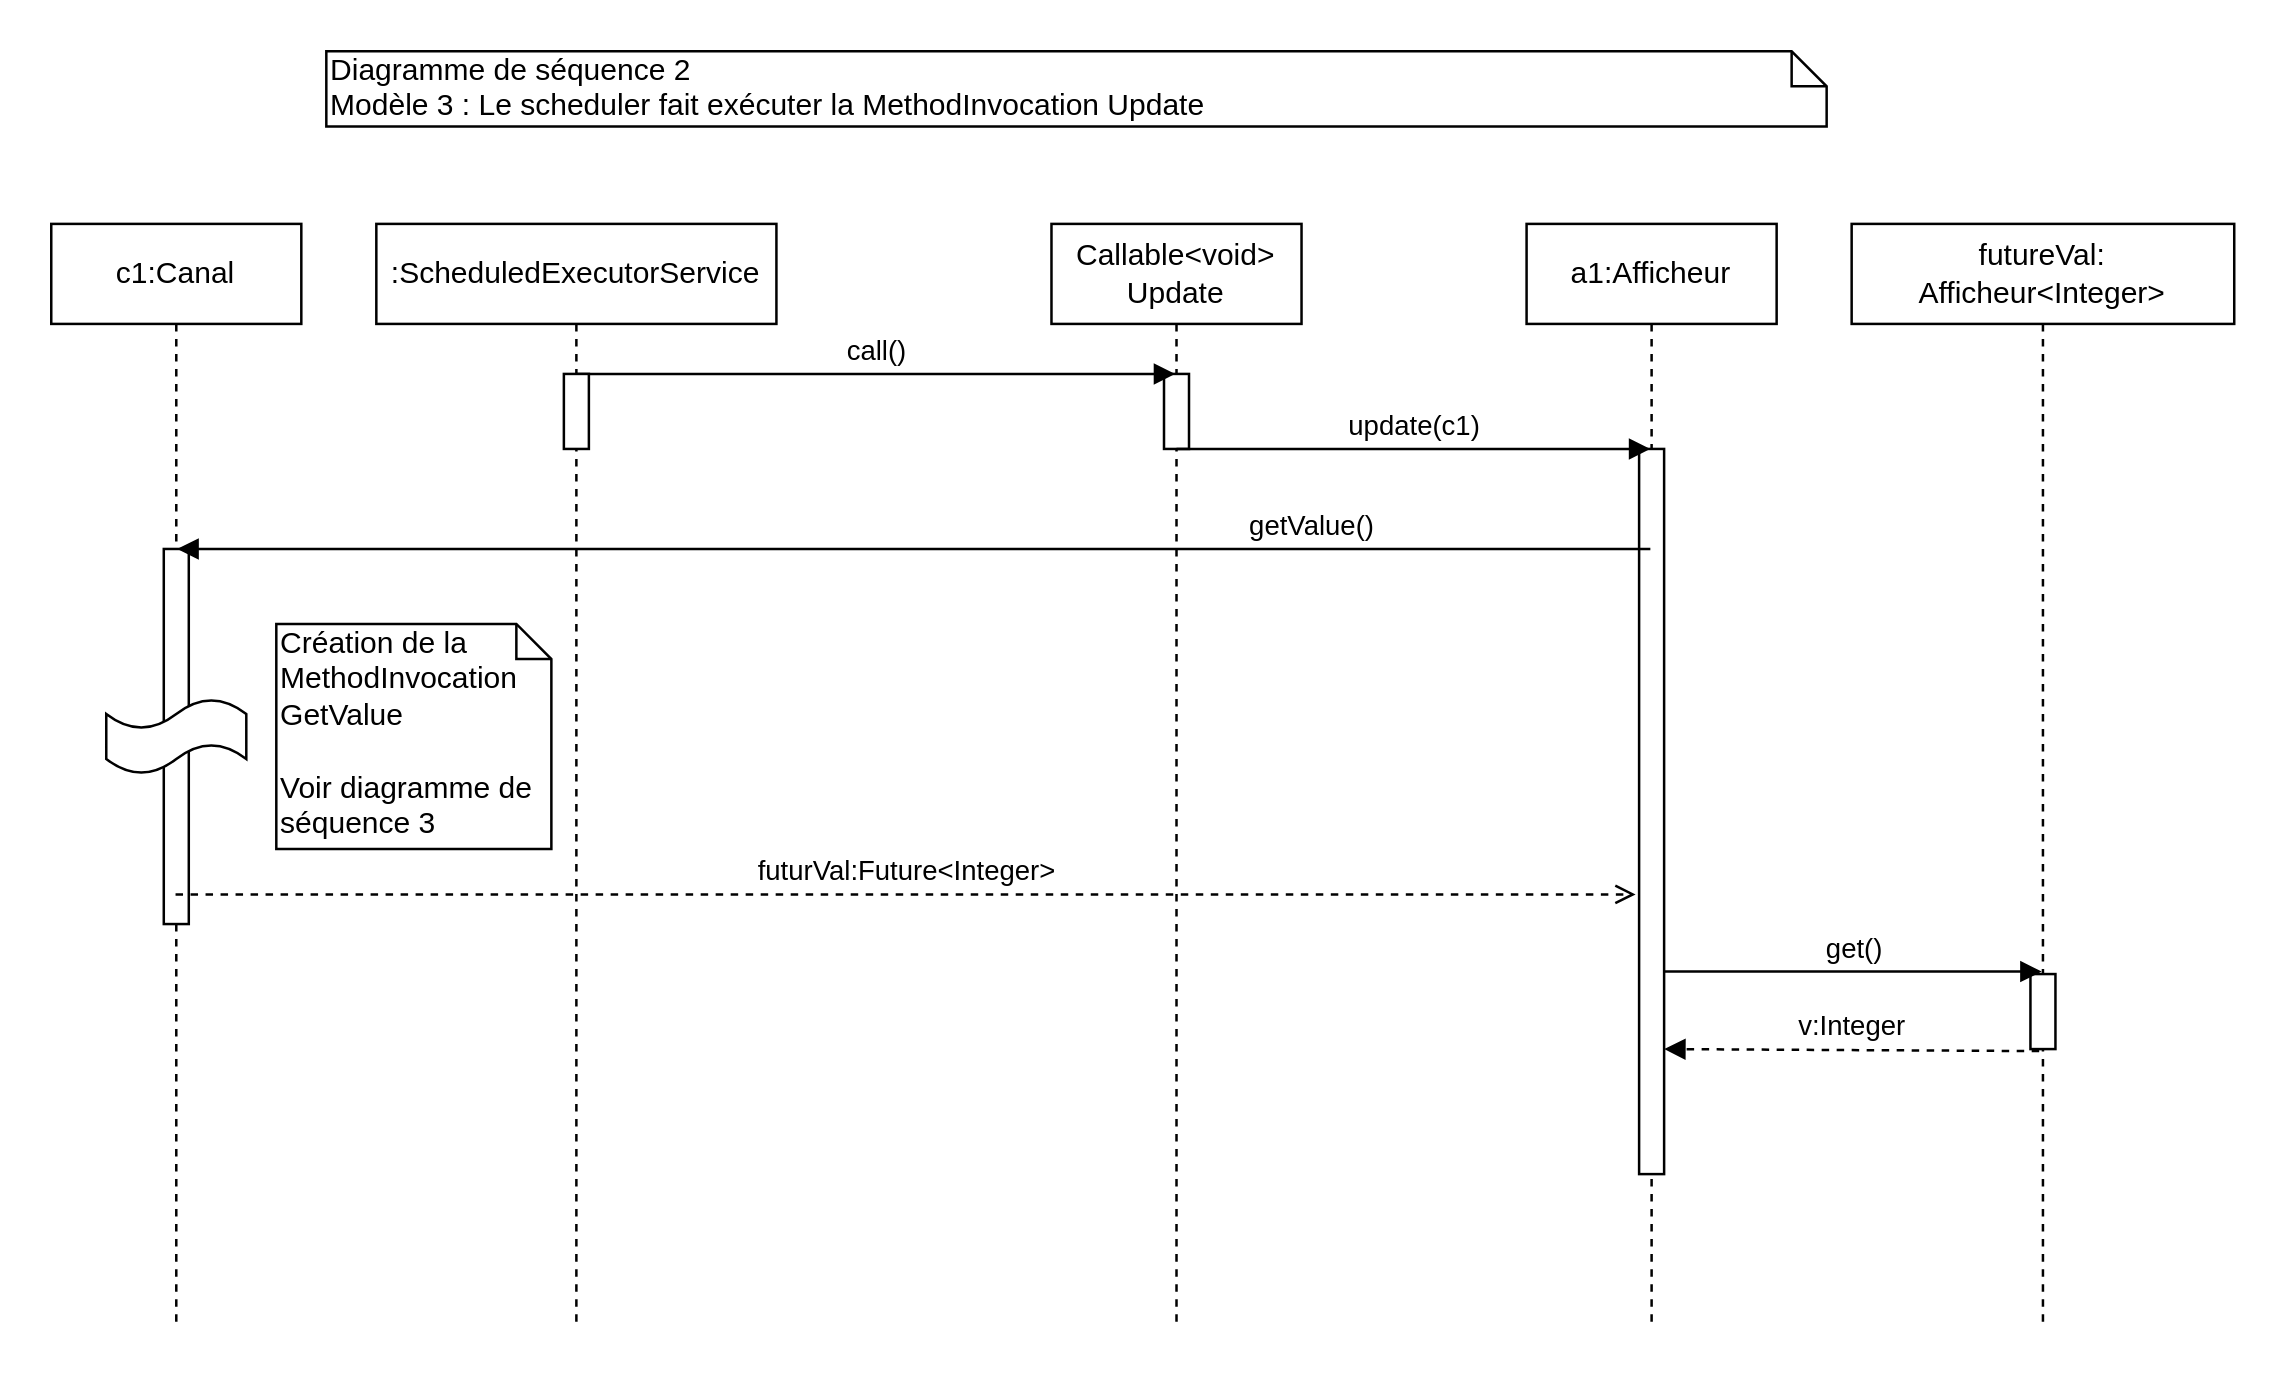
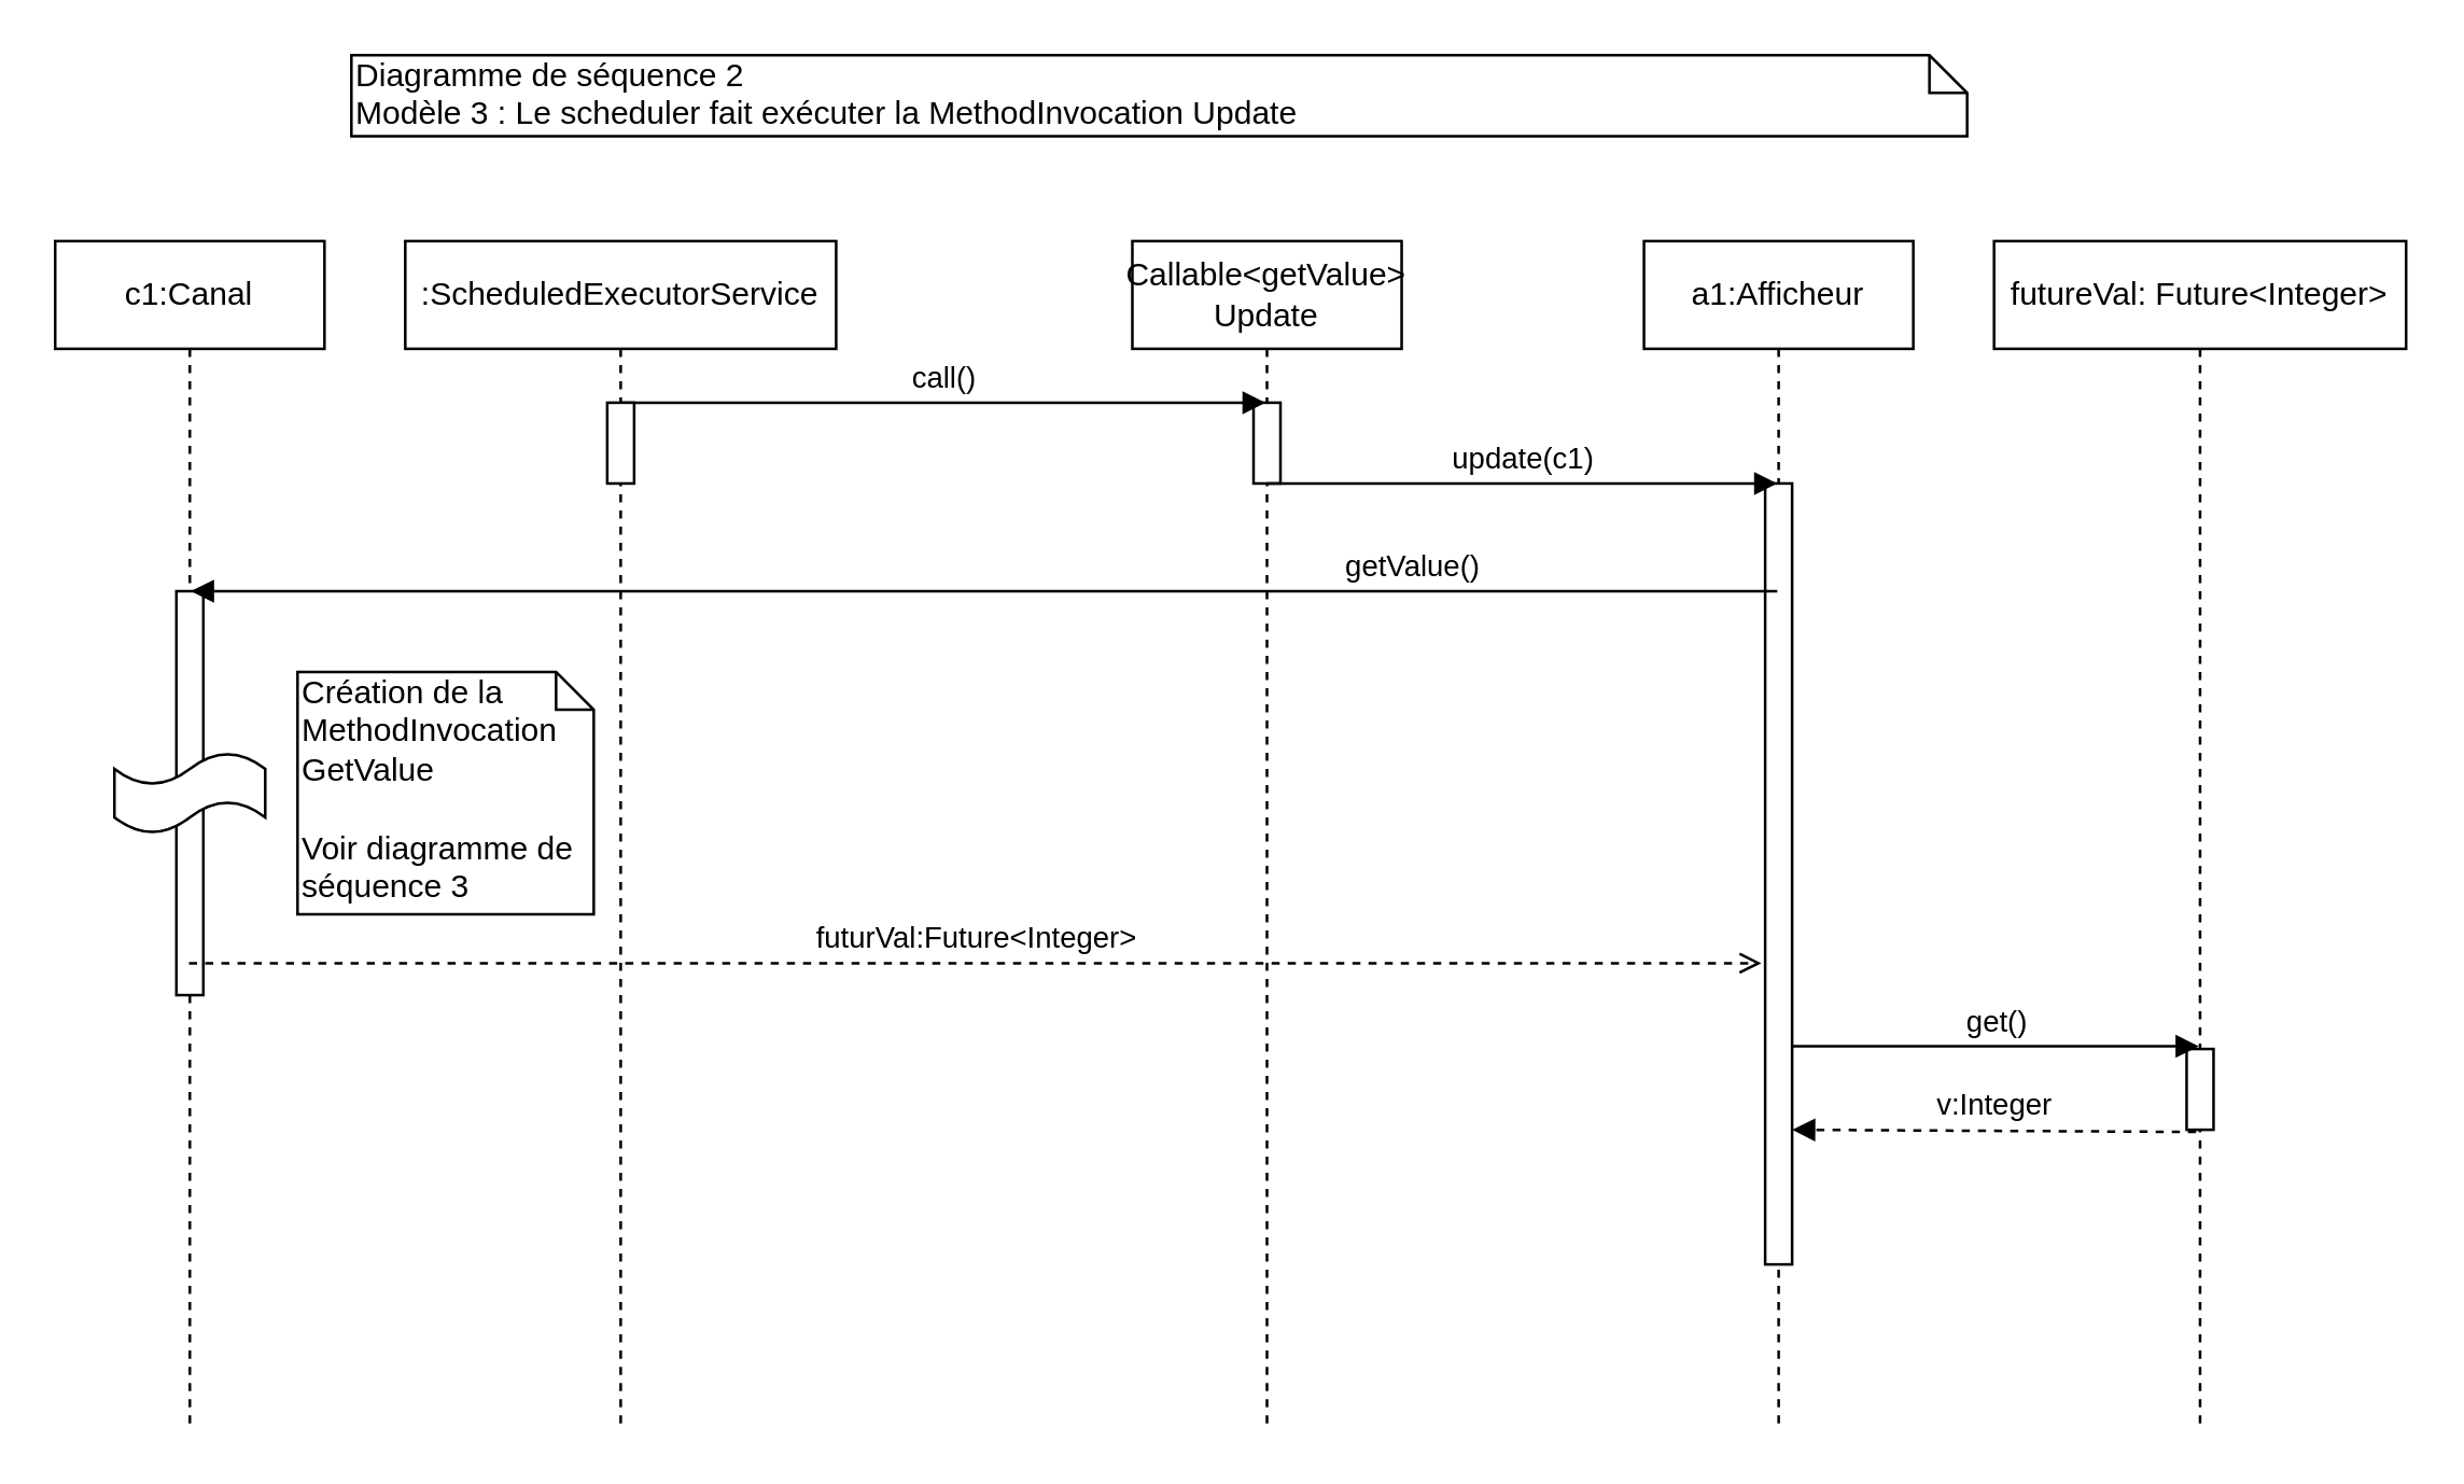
  <mxCell id="0" />
  <mxCell id="1" parent="0" />
  <mxCell id="2" value="Diagramme de séquence 2&lt;br&gt;Modèle 3 : Le scheduler fait exécuter la MethodInvocation Update" style="shape=note;whiteSpace=wrap;html=1;size=14;verticalAlign=top;align=left;spacingTop=-6;" vertex="1" parent="1"><mxGeometry x="130" y="20" width="600" height="30" as="geometry" /></mxCell>
- <mxCell id="3" value="Callable&amp;lt;void&amp;gt;&lt;br&gt;Update" style="shape=umlLifeline;perimeter=lifelinePerimeter;whiteSpace=wrap;html=1;container=1;collapsible=0;recursiveResize=0;outlineConnect=0;" vertex="1" parent="1"><mxGeometry x="420" y="89" width="100" height="440" as="geometry" /></mxCell>
+ <mxCell id="3" value="Callable&amp;lt;getValue&amp;gt;&lt;br&gt;Update" style="shape=umlLifeline;perimeter=lifelinePerimeter;whiteSpace=wrap;html=1;container=1;collapsible=0;recursiveResize=0;outlineConnect=0;" vertex="1" parent="1"><mxGeometry x="420" y="89" width="100" height="440" as="geometry" /></mxCell>
  <mxCell id="4" value="" style="html=1;points=[];perimeter=orthogonalPerimeter;" vertex="1" parent="3"><mxGeometry x="45" y="60" width="10" height="30" as="geometry" /></mxCell>
  <mxCell id="5" value="a1:Afficheur" style="shape=umlLifeline;perimeter=lifelinePerimeter;whiteSpace=wrap;html=1;container=1;collapsible=0;recursiveResize=0;outlineConnect=0;" vertex="1" parent="1"><mxGeometry x="610" y="89" width="100" height="440" as="geometry" /></mxCell>
  <mxCell id="6" value="" style="html=1;points=[];perimeter=orthogonalPerimeter;" vertex="1" parent="5"><mxGeometry x="45" y="90" width="10" height="290" as="geometry" /></mxCell>
  <mxCell id="7" value="update(c1)" style="html=1;verticalAlign=bottom;endArrow=block;" edge="1" parent="1" target="5"><mxGeometry width="80" relative="1" as="geometry"><mxPoint x="470" y="179" as="sourcePoint" /><mxPoint x="339.5" y="179" as="targetPoint" /></mxGeometry></mxCell>
  <mxCell id="8" value="call()" style="html=1;verticalAlign=bottom;endArrow=block;" edge="1" parent="1" target="3"><mxGeometry width="80" relative="1" as="geometry"><mxPoint x="230" y="149" as="sourcePoint" /><mxPoint x="339.8" y="149" as="targetPoint" /></mxGeometry></mxCell>
  <mxCell id="9" value="c1:Canal" style="shape=umlLifeline;perimeter=lifelinePerimeter;whiteSpace=wrap;html=1;container=1;collapsible=0;recursiveResize=0;outlineConnect=0;" vertex="1" parent="1"><mxGeometry x="20" y="89" width="100" height="440" as="geometry" /></mxCell>
  <mxCell id="10" value="" style="html=1;points=[];perimeter=orthogonalPerimeter;" vertex="1" parent="9"><mxGeometry x="45" y="130" width="10" height="150" as="geometry" /></mxCell>
  <mxCell id="11" value="" style="shape=tape;whiteSpace=wrap;html=1;" vertex="1" parent="9"><mxGeometry x="22" y="190" width="56" height="30" as="geometry" /></mxCell>
  <mxCell id="12" value="getValue()" style="html=1;verticalAlign=bottom;endArrow=block;entryX=0.54;entryY=0;entryDx=0;entryDy=0;entryPerimeter=0;" edge="1" parent="1" source="5" target="10"><mxGeometry x="-0.539" width="80" relative="1" as="geometry"><mxPoint x="519.5" y="219" as="sourcePoint" /><mxPoint x="79.7" y="219" as="targetPoint" /><mxPoint as="offset" /></mxGeometry></mxCell>
  <mxCell id="13" value=":ScheduledExecutorService" style="shape=umlLifeline;perimeter=lifelinePerimeter;whiteSpace=wrap;html=1;container=1;collapsible=0;recursiveResize=0;outlineConnect=0;" vertex="1" parent="1"><mxGeometry x="150" y="89" width="160" height="440" as="geometry" /></mxCell>
  <mxCell id="14" value="" style="html=1;points=[];perimeter=orthogonalPerimeter;" vertex="1" parent="13"><mxGeometry x="75" y="60" width="10" height="30" as="geometry" /></mxCell>
  <mxCell id="15" value="Création de la MethodInvocation GetValue&lt;br&gt;&lt;br&gt;Voir diagramme de séquence 3" style="shape=note;whiteSpace=wrap;html=1;size=14;verticalAlign=top;align=left;spacingTop=-6;" vertex="1" parent="1"><mxGeometry x="110" y="249" width="110" height="90" as="geometry" /></mxCell>
  <mxCell id="16" value="futurVal:Future&amp;lt;Integer&amp;gt;" style="html=1;verticalAlign=bottom;endArrow=open;entryX=-0.14;entryY=0.834;entryDx=0;entryDy=0;entryPerimeter=0;dashed=1;endFill=0;" edge="1" parent="1"><mxGeometry width="80" relative="1" as="geometry"><mxPoint x="69.7" y="357.14" as="sourcePoint" /><mxPoint x="653.6" y="357.14" as="targetPoint" /></mxGeometry></mxCell>
- <mxCell id="17" value="futureVal: Afficheur&amp;lt;Integer&amp;gt;" style="shape=umlLifeline;perimeter=lifelinePerimeter;whiteSpace=wrap;html=1;container=1;collapsible=0;recursiveResize=0;outlineConnect=0;" vertex="1" parent="1"><mxGeometry x="740" y="89" width="153" height="440" as="geometry" /></mxCell>
+ <mxCell id="17" value="futureVal: Future&amp;lt;Integer&amp;gt;" style="shape=umlLifeline;perimeter=lifelinePerimeter;whiteSpace=wrap;html=1;container=1;collapsible=0;recursiveResize=0;outlineConnect=0;" vertex="1" parent="1"><mxGeometry x="740" y="89" width="153" height="440" as="geometry" /></mxCell>
  <mxCell id="18" value="" style="html=1;points=[];perimeter=orthogonalPerimeter;" vertex="1" parent="17"><mxGeometry x="71.5" y="300" width="10" height="30" as="geometry" /></mxCell>
  <mxCell id="19" value="get()" style="html=1;verticalAlign=bottom;endArrow=block;" edge="1" parent="1" target="17"><mxGeometry width="80" relative="1" as="geometry"><mxPoint x="665" y="388" as="sourcePoint" /><mxPoint x="798" y="388" as="targetPoint" /></mxGeometry></mxCell>
  <mxCell id="20" value="v:Integer" style="html=1;verticalAlign=bottom;endArrow=block;dashed=1;exitX=0.35;exitY=1.027;exitDx=0;exitDy=0;exitPerimeter=0;" edge="1" parent="1" source="18"><mxGeometry width="80" relative="1" as="geometry"><mxPoint x="798" y="419" as="sourcePoint" /><mxPoint x="665" y="419" as="targetPoint" /></mxGeometry></mxCell>
